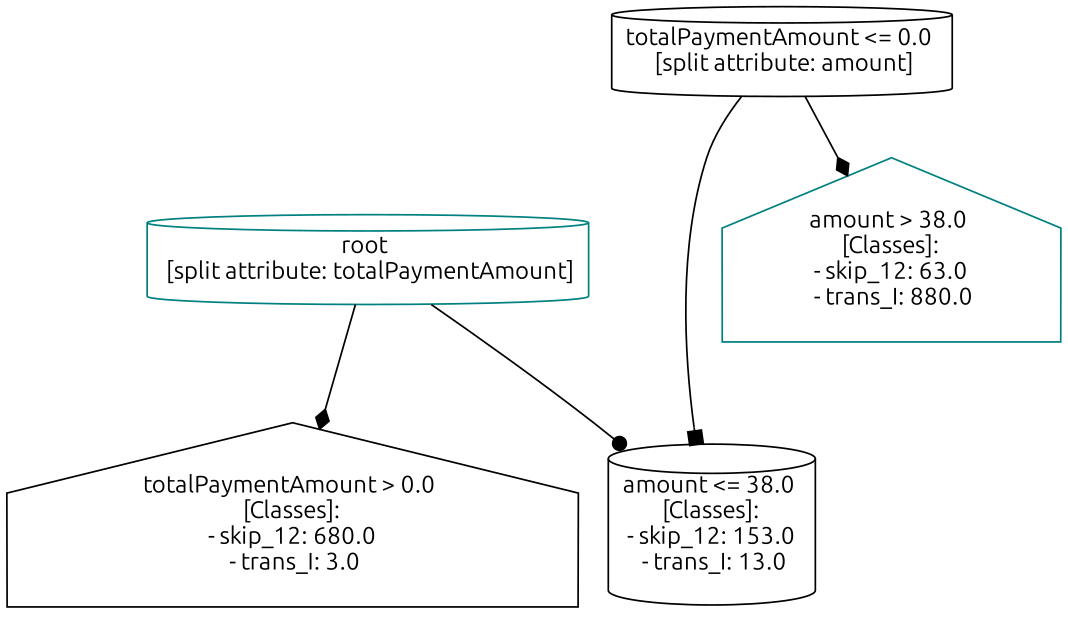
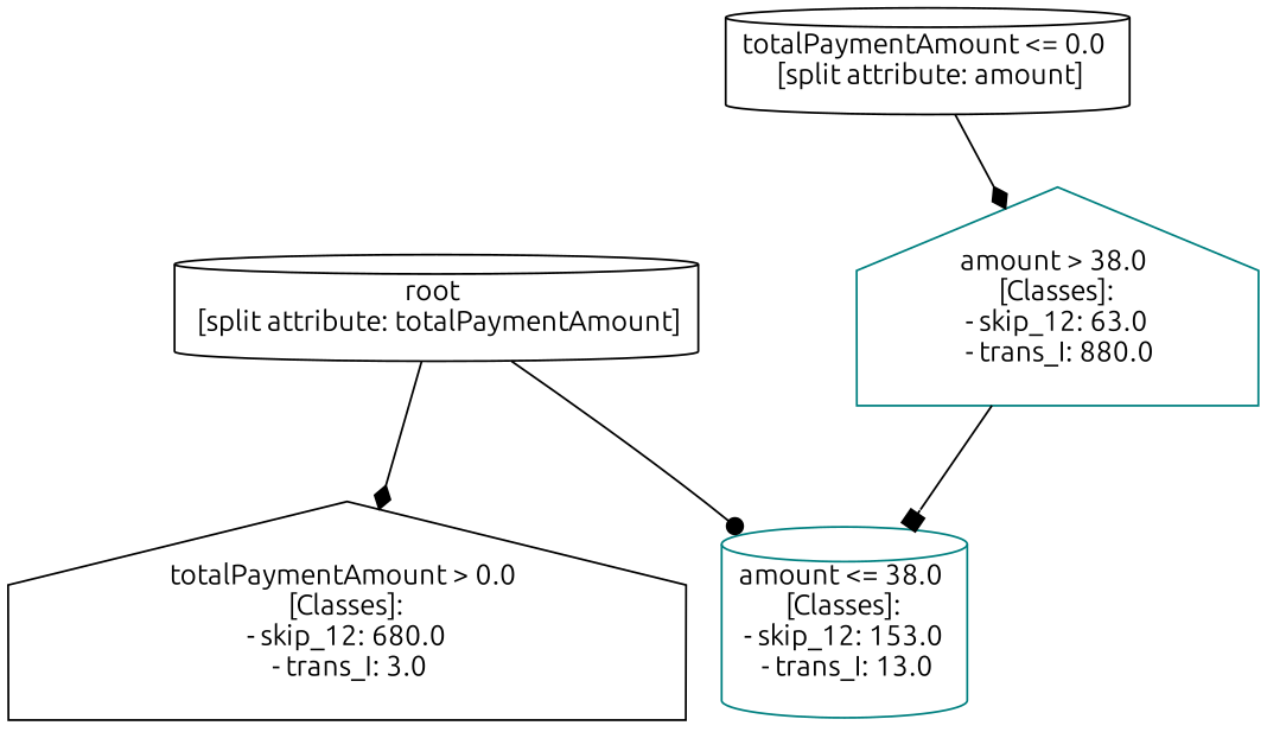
  digraph {
    fontname=Ubuntu
    node [color=black fontname=Ubuntu shape=cylinder]
    edge [arrowhead=diamond fontname=Ubuntu style=solid]
-   n1 [color=teal label="root \n [split attribute: totalPaymentAmount]"]
+   n1 [label="root \n [split attribute: totalPaymentAmount]"]
    n2 [label="totalPaymentAmount > 0.0 \n [Classes]: \n - skip_12: 680.0 \n - trans_I: 3.0" shape=house]
-   n3 [label="amount <= 38.0 \n [Classes]: \n - skip_12: 153.0 \n - trans_I: 13.0"]
+   n3 [color=teal label="amount <= 38.0 \n [Classes]: \n - skip_12: 153.0 \n - trans_I: 13.0"]
    n4 [label="totalPaymentAmount <= 0.0 \n [split attribute: amount]"]
    n5 [color=teal label="amount > 38.0 \n [Classes]: \n - skip_12: 63.0 \n - trans_I: 880.0" shape=house]
    n1 -> n2
    n1 -> n3 [arrowhead=dot]
-   n4 -> n3 [arrowhead=box]
+   n5 -> n3 [arrowhead=box]
    n4 -> n5
  }
